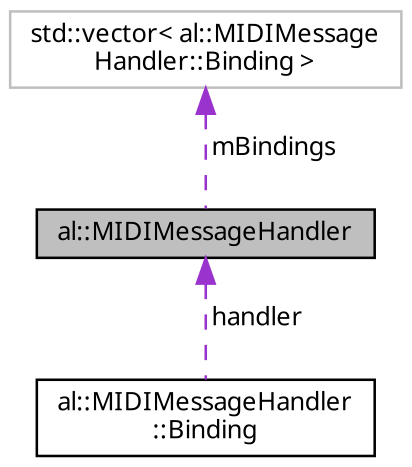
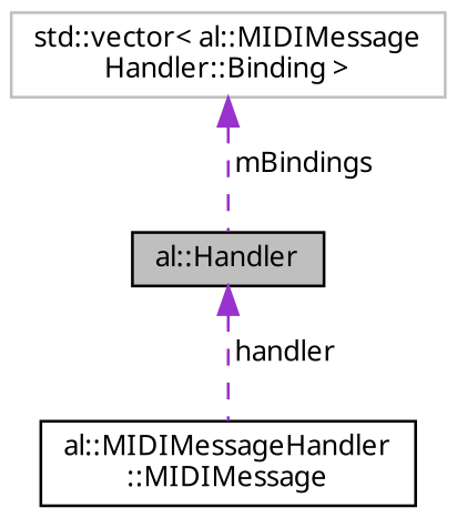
  digraph {
    node [color=black fontname="FreeSans.ttf" fontsize=10 shape=record]
    edge [color=darkorchid3 dir=back fontname="FreeSans.ttf" fontsize=10 labelfontname="FreeSans.ttf" labelfontsize=10 style=dashed]
-   n1 [fillcolor=grey75 fontcolor=black height=0.2 label="al::MIDIMessageHandler" style=filled width=0.4]
-   n2 [height=0.2 label="al::MIDIMessageHandler\l::Binding" width=0.4]
+   n1 [fillcolor=grey75 fontcolor=black height=0.2 label="al::Handler" style=filled width=0.4]
+   n2 [height=0.2 label="al::MIDIMessageHandler\l::MIDIMessage" width=0.4]
    n3 [color=grey75 height=0.2 label="std::vector\< al::MIDIMessage\lHandler::Binding \>" width=0.4]
    n1 -> n2 [label=" handler"]
    n3 -> n1 [label=" mBindings"]
  }
